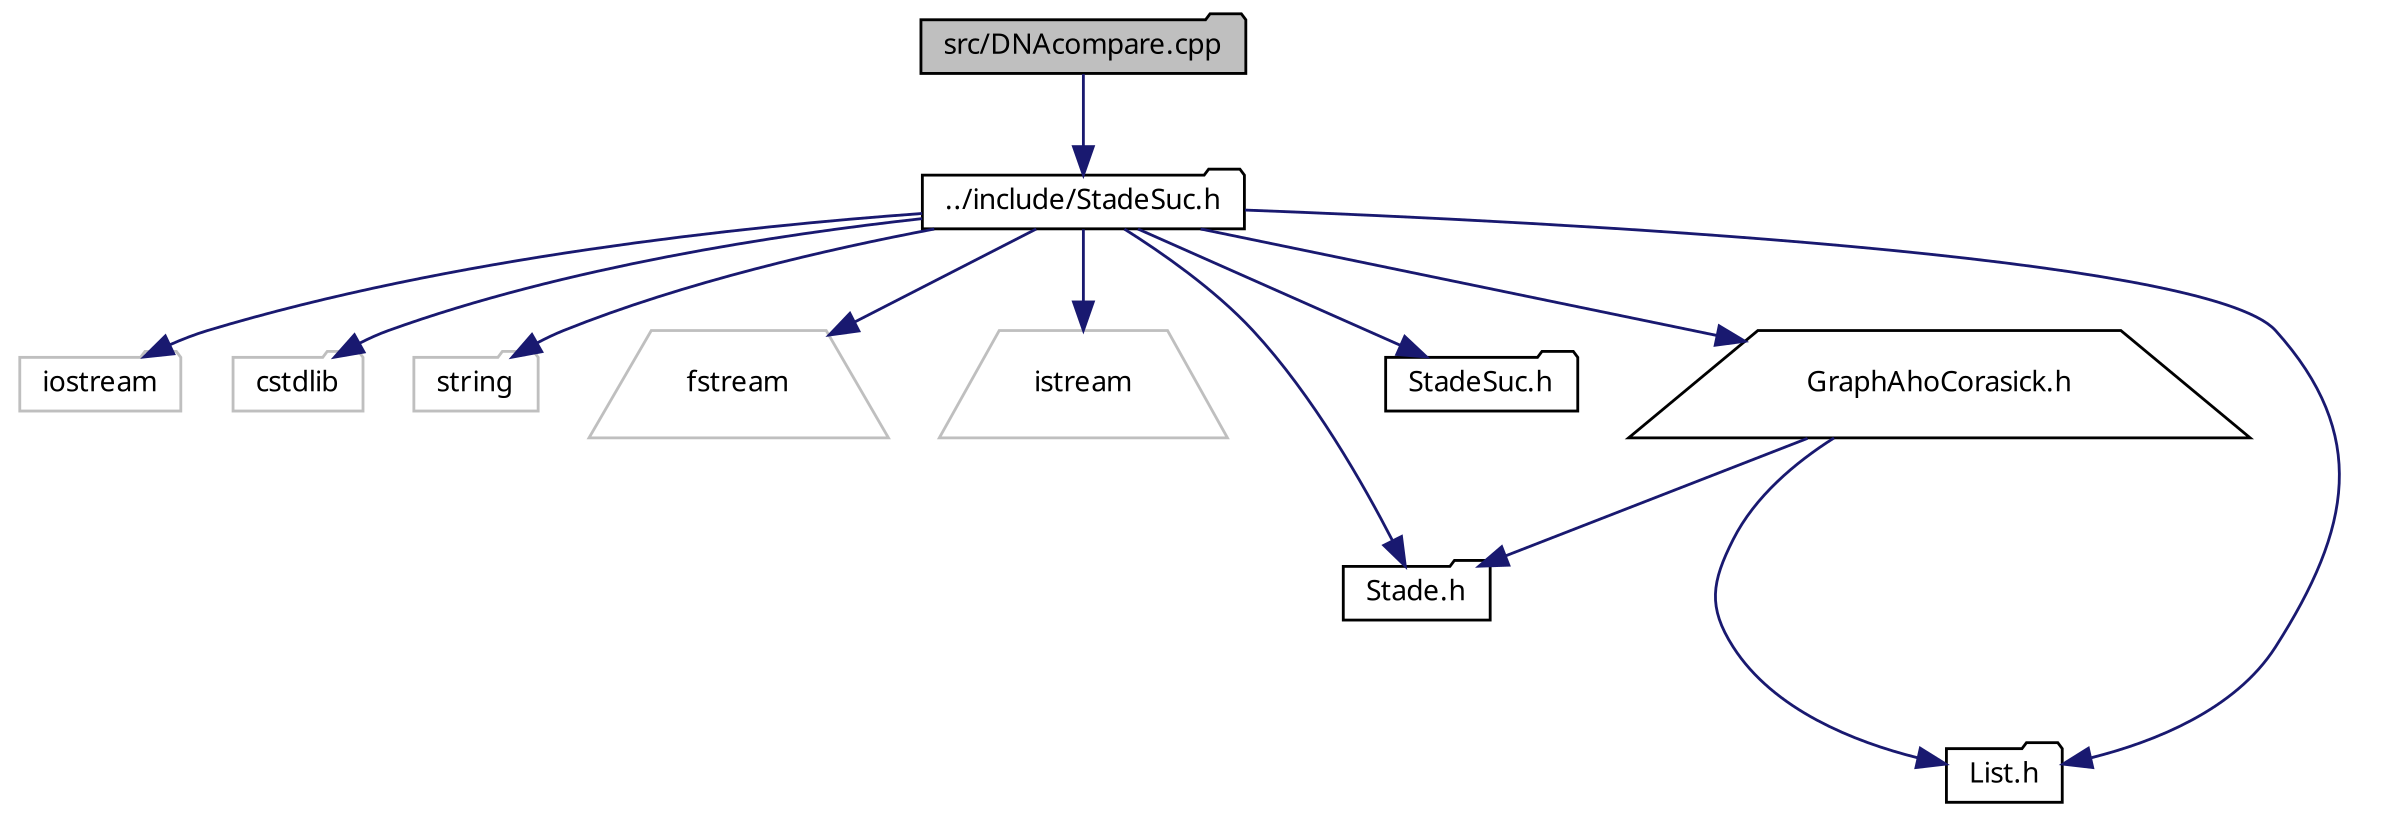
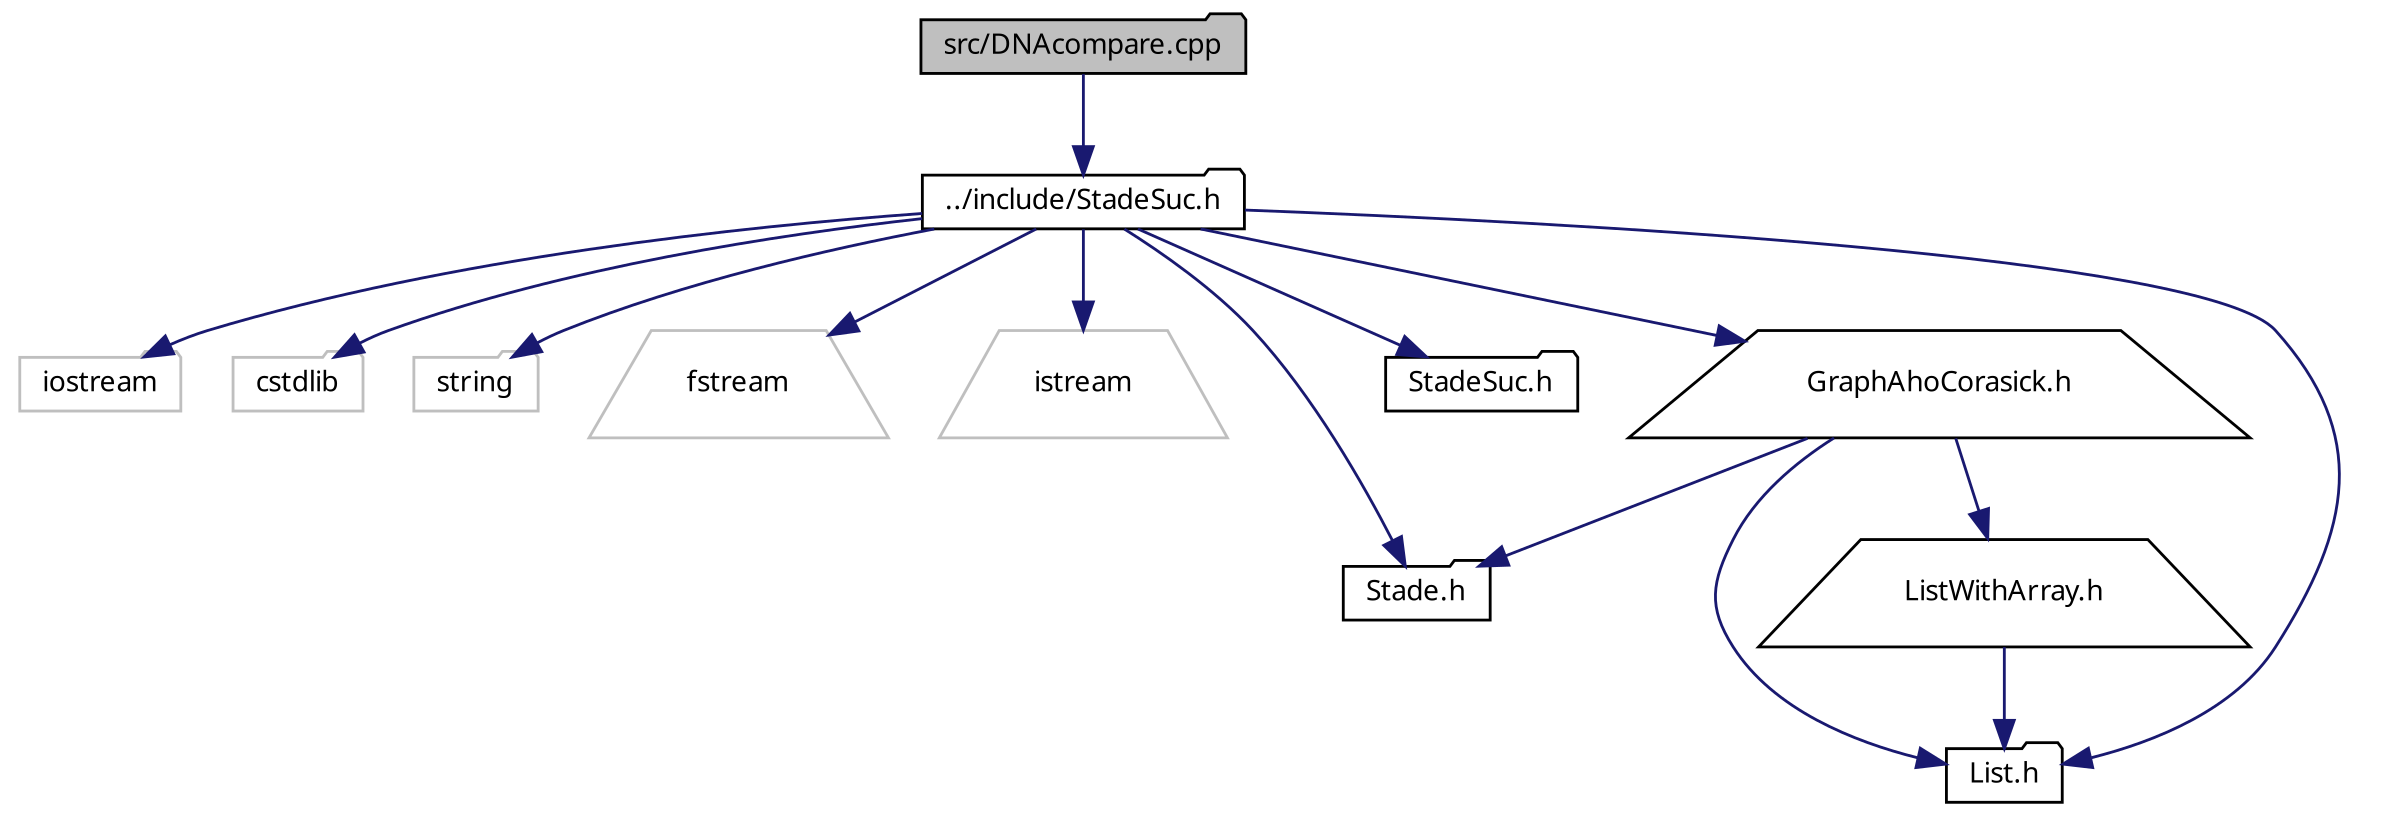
  digraph {
    fontname="Noto Sans"
    node [color=black fillcolor=white fontname="Noto Sans" fontsize=10 shape=folder style=filled]
    edge [color=midnightblue fontname="Noto Sans" fontsize=10 labelfontname=Helvetica labelfontsize=10 style=solid]
    n1 [fillcolor=grey75 fontcolor=black height=0.2 label="src/DNAcompare.cpp" width=0.4]
    n2 [height=0.2 label="../include/StadeSuc.h" width=0.4]
    n3 [color=grey75 height=0.2 label=iostream width=0.4]
    n4 [color=grey75 height=0.2 label=cstdlib width=0.4]
    n5 [color=grey75 height=0.2 label=string width=0.4]
    n6 [color=grey75 height=0.2 label=fstream shape=trapezium width=0.4]
    n7 [color=grey75 height=0.2 label=istream shape=trapezium width=0.4]
    n8 [height=0.2 label="Stade.h" width=0.4]
    n9 [height=0.2 label="StadeSuc.h" width=0.4]
    n10 [height=0.2 label="GraphAhoCorasick.h" shape=trapezium width=0.4]
    n11 [height=0.2 label="List.h" width=0.4]
+   n12 [height=0.2 label="ListWithArray.h" shape=trapezium width=0.4]
    n1 -> n2
    n2 -> n3
    n2 -> n4
    n2 -> n5
    n2 -> n6
    n2 -> n7
    n2 -> n8
    n2 -> n9
    n2 -> n10
    n2 -> n11
    n10 -> n8
    n10 -> n11
+   n10 -> n12
+   n12 -> n11
  }
